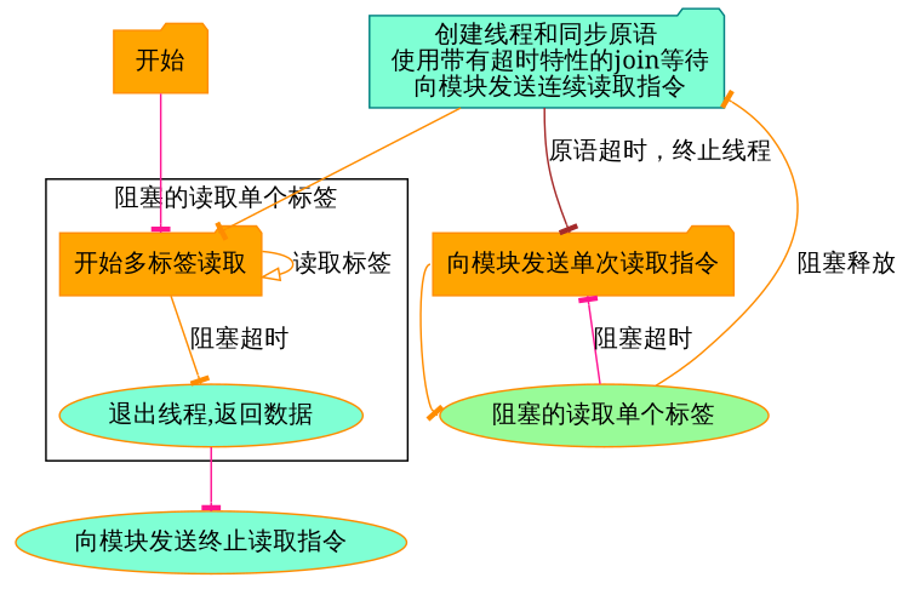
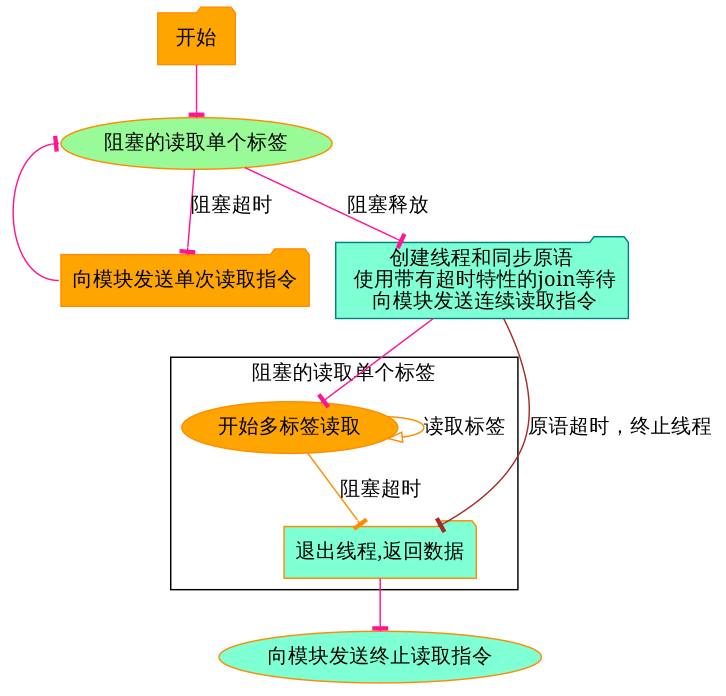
  digraph {
    fontname="Noto Serif"
    node [color=darkorange fillcolor=orange fontname="Noto Serif" shape=folder style=filled]
    edge [arrowhead=tee color=deeppink fontname="Noto Serif"]
-   n1 [label="开始多标签读取"]
-   n2 [fillcolor=aquamarine label="退出线程,返回数据" shape=ellipse]
+   n1 [label="开始多标签读取" shape=ellipse]
+   n2 [fillcolor=aquamarine label="退出线程,返回数据"]
    n3 [fillcolor=aquamarine label="向模块发送终止读取指令" shape=ellipse]
    n4 [label="开始"]
    n5 [fillcolor=palegreen label="阻塞的读取单个标签" shape=ellipse]
    n6 [label="向模块发送单次读取指令"]
    n7 [color=teal fillcolor=aquamarine label="创建线程和同步原语\n 使用带有超时特性的join等待\n 向模块发送连续读取指令"]
    subgraph cluster_1 {
      label="阻塞的读取单个标签"
      n1
      n2
    }
    n1 -> n1 [arrowhead=onormal color=darkorange label="读取标签"]
    n1 -> n2 [color=darkorange label="阻塞超时"]
    n2 -> n3
-   n4 -> n1
+   n4 -> n5
    n5 -> n6 [label="阻塞超时"]
-   n5 -> n7 [color=darkorange label="阻塞释放"]
-   n6 -> n5 [color=darkorange headport=w tailport=w]
-   n7 -> n1 [color=darkorange]
-   n7 -> n6 [color=brown label="原语超时，终止线程"]
+   n5 -> n7 [label="阻塞释放"]
+   n6 -> n5 [headport=w tailport=w]
+   n7 -> n1
+   n7 -> n2 [color=brown label="原语超时，终止线程"]
  }
